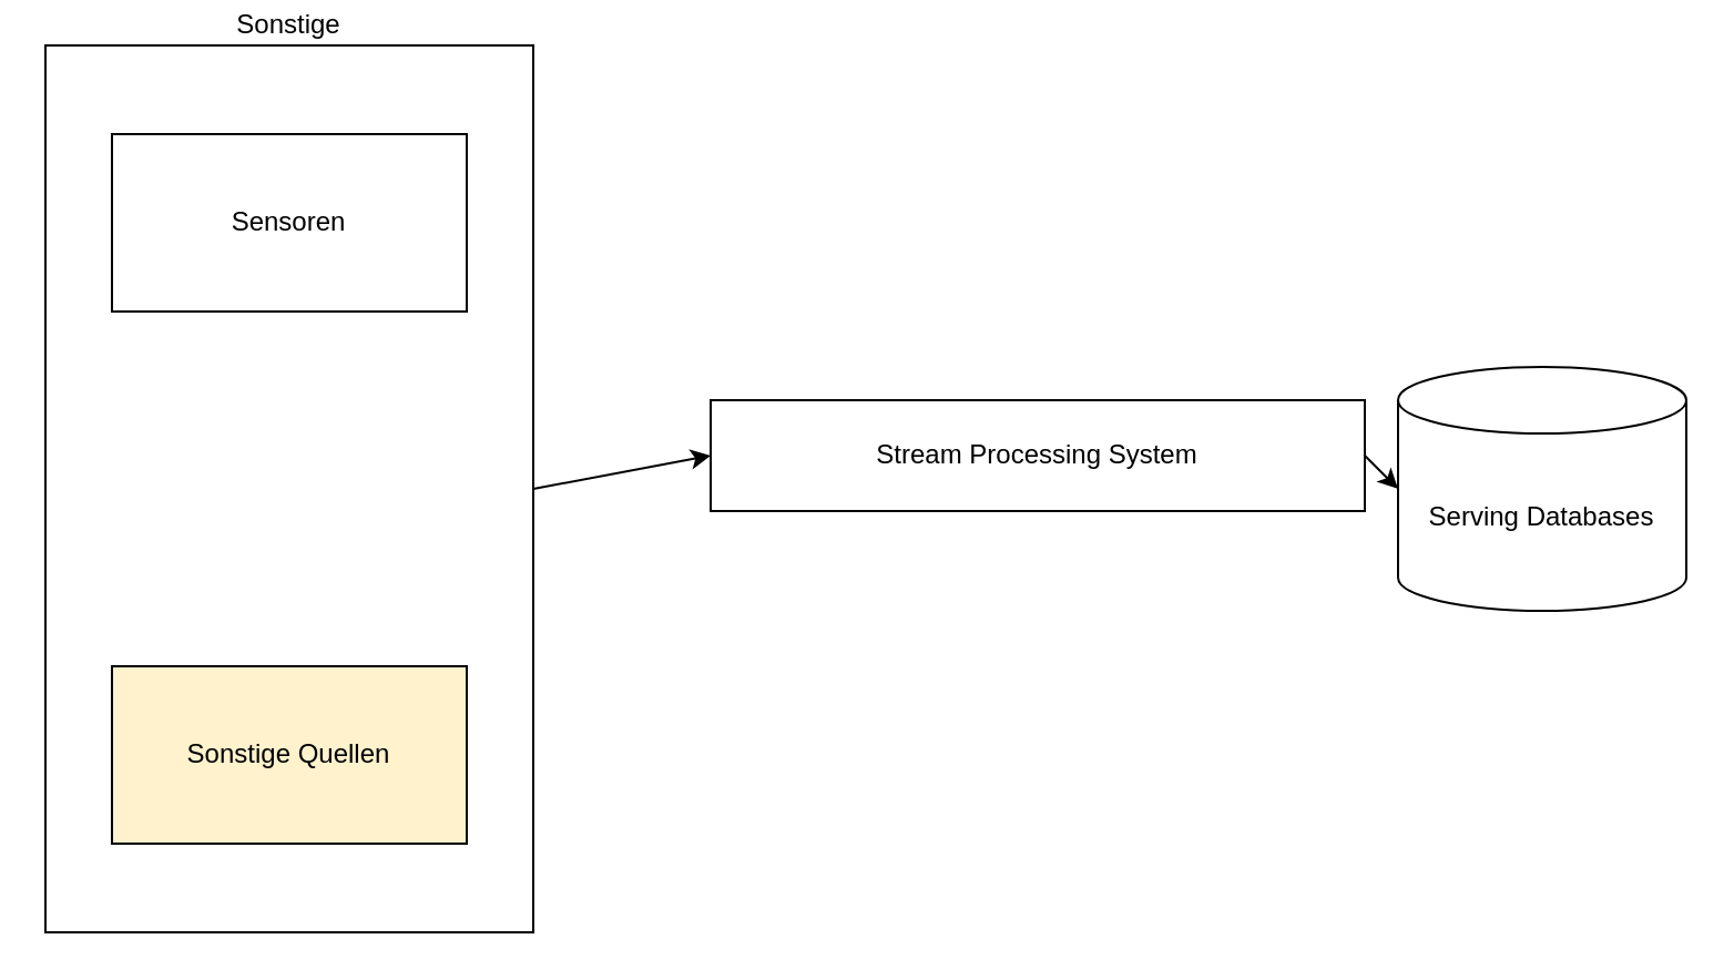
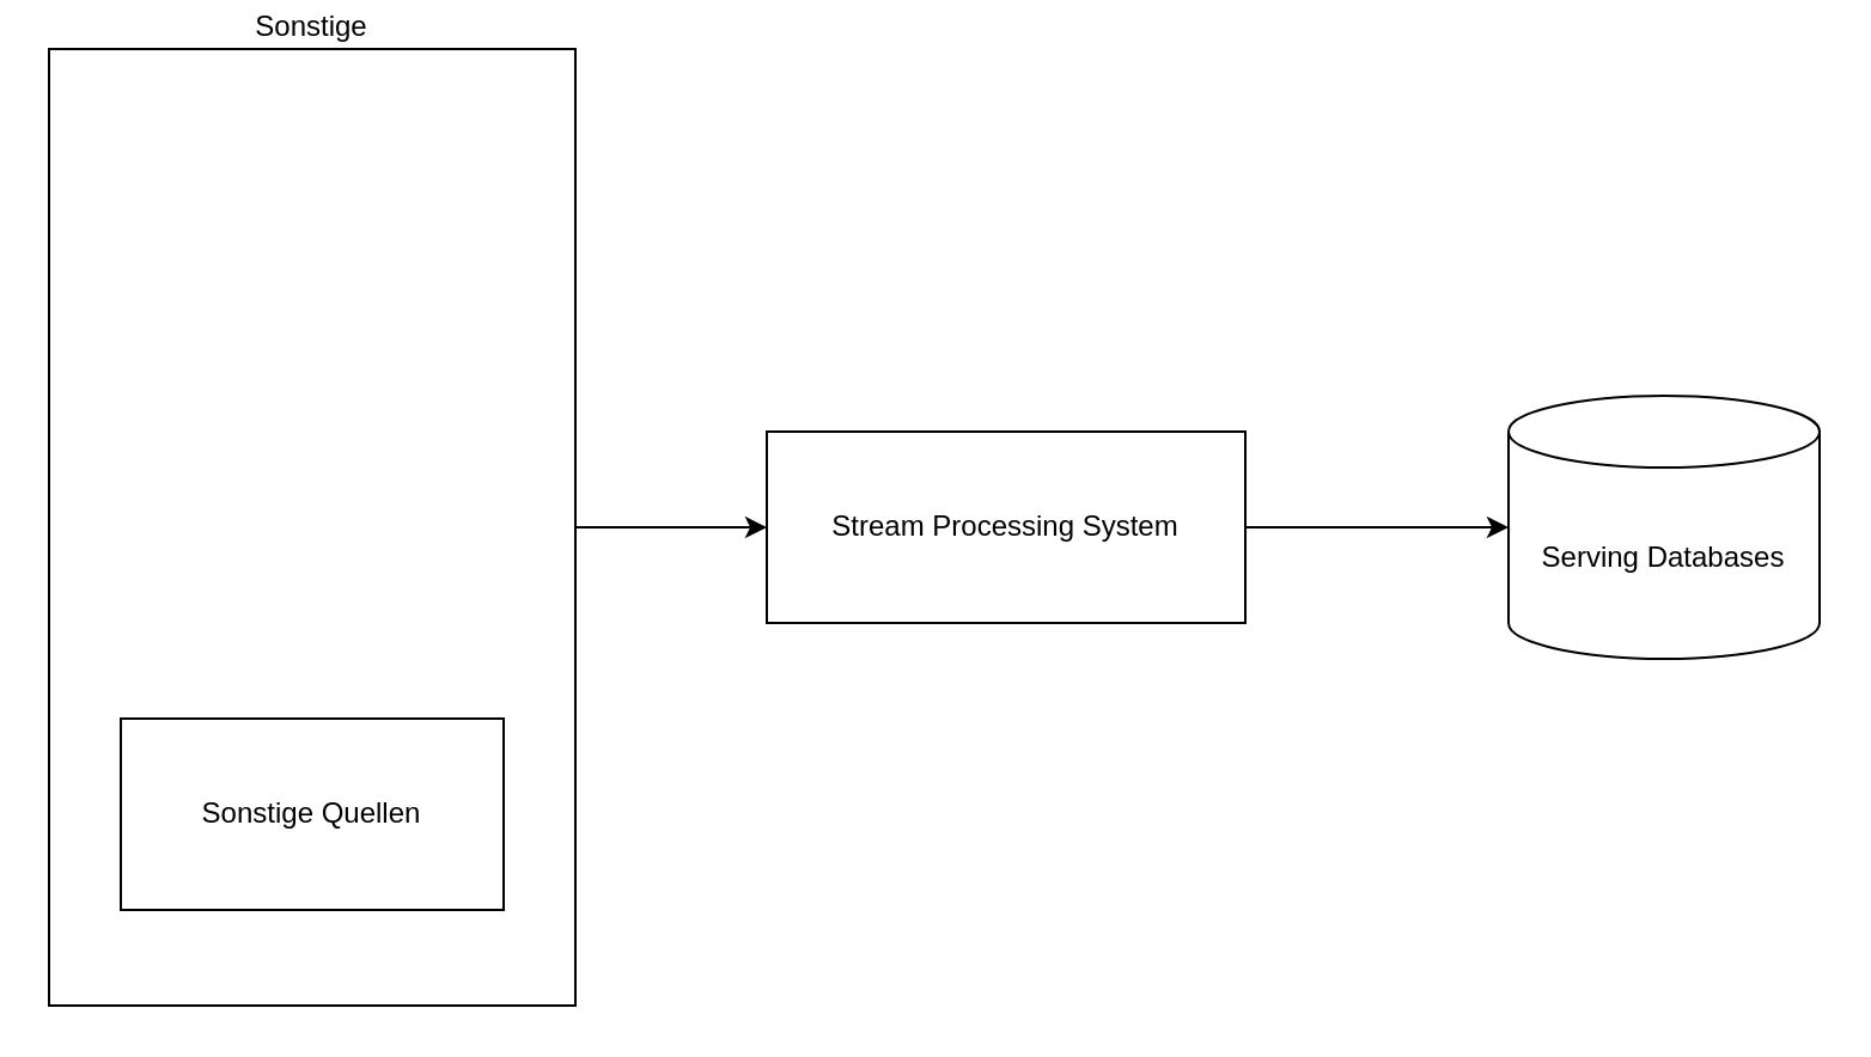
  <mxCell id="0" />
  <mxCell id="1" parent="0" />
  <mxCell id="2" value="Sonstige" style="rounded=0;whiteSpace=wrap;html=1;labelPosition=center;verticalLabelPosition=top;align=center;verticalAlign=bottom;" parent="1" vertex="1"><mxGeometry x="20" y="20" width="220" height="400" as="geometry" /></mxCell>
- <mxCell id="3" value="Sensoren" style="rounded=0;whiteSpace=wrap;html=1;" parent="1" vertex="1"><mxGeometry x="50" y="60" width="160" height="80" as="geometry" /></mxCell>
- <mxCell id="4" value="Sonstige Quellen" style="rounded=0;whiteSpace=wrap;html=1;fillColor=#fff2cc;" parent="1" vertex="1"><mxGeometry x="50" y="300" width="160" height="80" as="geometry" /></mxCell>
- <mxCell id="5" value="Stream Processing System" style="rounded=0;whiteSpace=wrap;html=1;" parent="1" vertex="1"><mxGeometry x="320" y="180" width="295" height="50" as="geometry" /></mxCell>
+ <mxCell id="4" value="Sonstige Quellen" style="rounded=0;whiteSpace=wrap;html=1;" parent="1" vertex="1"><mxGeometry x="50" y="300" width="160" height="80" as="geometry" /></mxCell>
+ <mxCell id="5" value="Stream Processing System" style="rounded=0;whiteSpace=wrap;html=1;" parent="1" vertex="1"><mxGeometry x="320" y="180" width="200" height="80" as="geometry" /></mxCell>
  <mxCell id="6" value="" style="endArrow=classic;html=1;rounded=0;entryX=0;entryY=0.5;entryDx=0;entryDy=0;exitX=1;exitY=0.5;exitDx=0;exitDy=0;" parent="1" source="2" target="5" edge="1"><mxGeometry width="50" height="50" relative="1" as="geometry"><mxPoint x="240" y="210" as="sourcePoint" /><mxPoint x="290" y="160" as="targetPoint" /></mxGeometry></mxCell>
  <mxCell id="7" value="" style="endArrow=classic;html=1;rounded=0;entryX=0;entryY=0.5;entryDx=0;entryDy=0;exitX=1;exitY=0.5;exitDx=0;exitDy=0;entryPerimeter=0;" parent="1" source="5" target="8" edge="1"><mxGeometry width="50" height="50" relative="1" as="geometry"><mxPoint x="590" y="130" as="sourcePoint" /><mxPoint x="600" y="220" as="targetPoint" /></mxGeometry></mxCell>
  <mxCell id="8" value="Serving Databases" style="shape=cylinder3;whiteSpace=wrap;html=1;boundedLbl=1;backgroundOutline=1;size=15;" parent="1" vertex="1"><mxGeometry x="630" y="165" width="130" height="110" as="geometry" /></mxCell>
